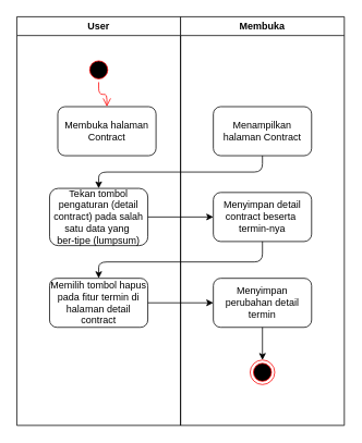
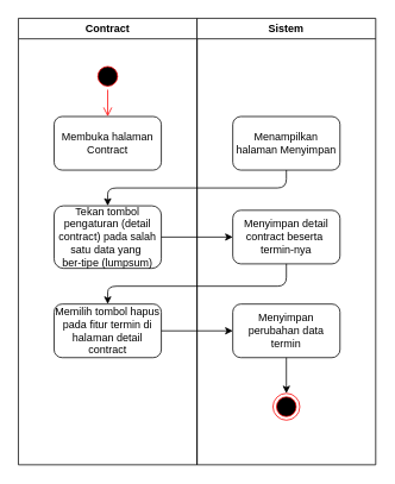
  <mxCell id="0" />
  <mxCell id="1" parent="0" />
- <mxCell id="2" value="User" style="swimlane;whiteSpace=wrap;html=1;" vertex="1" parent="1"><mxGeometry x="20" y="20" width="200" height="500" as="geometry" /></mxCell>
+ <mxCell id="2" value="Contract" style="swimlane;whiteSpace=wrap;html=1;" vertex="1" parent="1"><mxGeometry x="20" y="20" width="200" height="500" as="geometry" /></mxCell>
  <mxCell id="3" value="" style="ellipse;html=1;shape=startState;fillColor=#000000;strokeColor=#ff0000;" vertex="1" parent="2"><mxGeometry x="85" y="50" width="30" height="30" as="geometry" /></mxCell>
- <mxCell id="4" value="Membuka halaman Contract" style="rounded=1;whiteSpace=wrap;html=1;" vertex="1" parent="2"><mxGeometry x="50" y="110" width="120" height="60" as="geometry" /></mxCell>
+ <mxCell id="4" value="Membuka halaman Contract" style="rounded=1;whiteSpace=wrap;html=1;" vertex="1" parent="2"><mxGeometry x="40" y="110" width="120" height="60" as="geometry" /></mxCell>
  <mxCell id="5" value="" style="edgeStyle=orthogonalEdgeStyle;html=1;verticalAlign=bottom;endArrow=open;endSize=8;strokeColor=#ff0000;entryX=0.5;entryY=0;entryDx=0;entryDy=0;" edge="1" parent="2" source="3" target="4"><mxGeometry relative="1" as="geometry"><mxPoint x="100" y="110" as="targetPoint" /></mxGeometry></mxCell>
  <mxCell id="6" value="Tekan tombol pengaturan (detail contract) pada salah satu data yang&amp;nbsp;&lt;div&gt;ber-tipe (lumpsum)&lt;/div&gt;" style="rounded=1;whiteSpace=wrap;html=1;" vertex="1" parent="2"><mxGeometry x="40" y="210" width="120" height="70" as="geometry" /></mxCell>
- <mxCell id="7" value="Membuka" style="swimlane;whiteSpace=wrap;html=1;" vertex="1" parent="1"><mxGeometry x="220" y="20" width="200" height="500" as="geometry" /></mxCell>
- <mxCell id="8" value="Menampilkan halaman Contract" style="rounded=1;whiteSpace=wrap;html=1;" vertex="1" parent="7"><mxGeometry x="40" y="110" width="120" height="60" as="geometry" /></mxCell>
+ <mxCell id="7" value="Sistem" style="swimlane;whiteSpace=wrap;html=1;" vertex="1" parent="1"><mxGeometry x="220" y="20" width="200" height="500" as="geometry" /></mxCell>
+ <mxCell id="8" value="Menampilkan halaman Menyimpan" style="rounded=1;whiteSpace=wrap;html=1;" vertex="1" parent="7"><mxGeometry x="40" y="110" width="120" height="60" as="geometry" /></mxCell>
  <mxCell id="9" value="Menyimpan detail contract beserta&amp;nbsp;&lt;div&gt;termin-nya&lt;/div&gt;" style="rounded=1;whiteSpace=wrap;html=1;" vertex="1" parent="7"><mxGeometry x="40" y="215" width="120" height="60" as="geometry" /></mxCell>
- <mxCell id="10" value="Menyimpan perubahan detail termin" style="rounded=1;whiteSpace=wrap;html=1;" vertex="1" parent="7"><mxGeometry x="40" y="320" width="120" height="60" as="geometry" /></mxCell>
+ <mxCell id="10" value="Menyimpan perubahan data termin" style="rounded=1;whiteSpace=wrap;html=1;" vertex="1" parent="7"><mxGeometry x="40" y="320" width="120" height="60" as="geometry" /></mxCell>
  <mxCell id="11" value="" style="ellipse;html=1;shape=endState;fillColor=#000000;strokeColor=#ff0000;" vertex="1" parent="7"><mxGeometry x="85" y="420" width="30" height="30" as="geometry" /></mxCell>
  <mxCell id="12" value="" style="edgeStyle=none;html=1;" edge="1" parent="7" source="10" target="11"><mxGeometry relative="1" as="geometry" /></mxCell>
  <mxCell id="13" value="" style="edgeStyle=none;html=1;entryX=0.5;entryY=0;entryDx=0;entryDy=0;exitX=0.5;exitY=1;exitDx=0;exitDy=0;" edge="1" parent="1" source="8" target="6"><mxGeometry relative="1" as="geometry"><Array as="points"><mxPoint x="320" y="210" /><mxPoint x="120" y="210" /></Array></mxGeometry></mxCell>
  <mxCell id="14" value="" style="edgeStyle=none;html=1;" edge="1" parent="1" source="6" target="9"><mxGeometry relative="1" as="geometry" /></mxCell>
  <mxCell id="15" value="Memilih tombol hapus pada fitur termin di halaman detail contract" style="rounded=1;whiteSpace=wrap;html=1;" vertex="1" parent="1"><mxGeometry x="60" y="340" width="120" height="60" as="geometry" /></mxCell>
  <mxCell id="16" value="" style="edgeStyle=none;html=1;" edge="1" parent="1" source="15"><mxGeometry relative="1" as="geometry"><mxPoint x="260" y="370" as="targetPoint" /></mxGeometry></mxCell>
  <mxCell id="17" style="edgeStyle=none;html=1;exitX=0.5;exitY=1;exitDx=0;exitDy=0;entryX=0.5;entryY=0;entryDx=0;entryDy=0;" edge="1" parent="1" source="9" target="15"><mxGeometry relative="1" as="geometry"><Array as="points"><mxPoint x="320" y="320" /><mxPoint x="120" y="320" /></Array></mxGeometry></mxCell>
